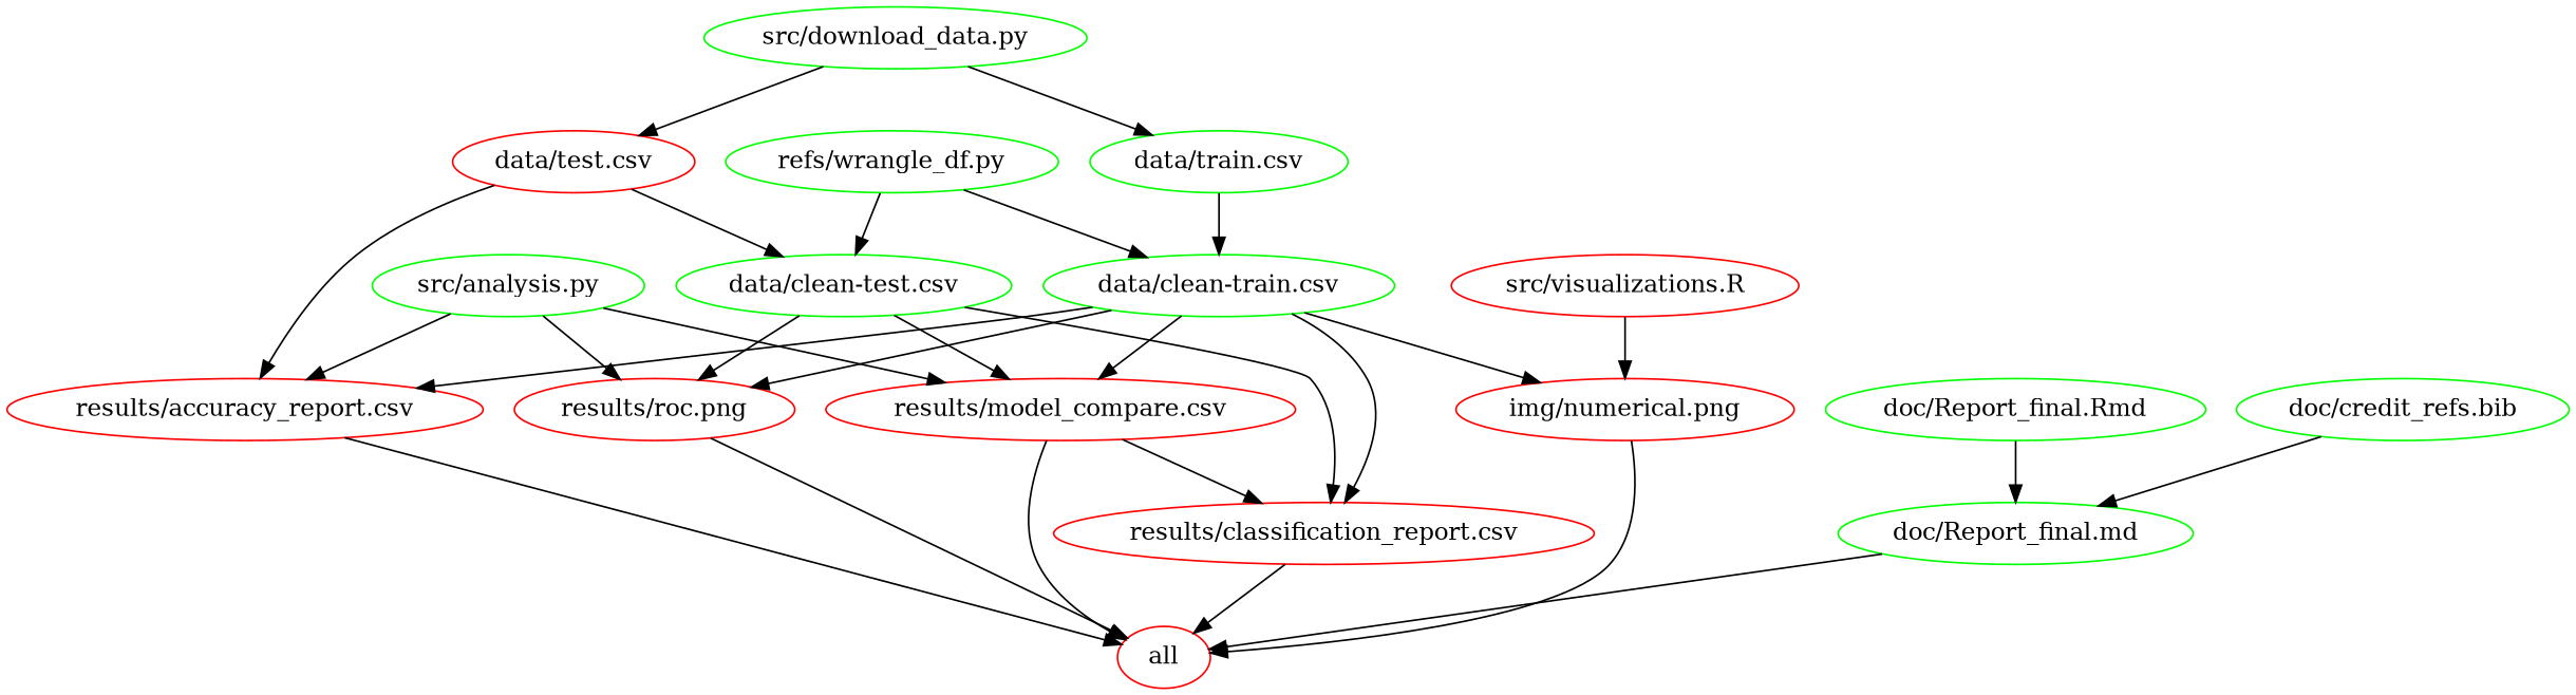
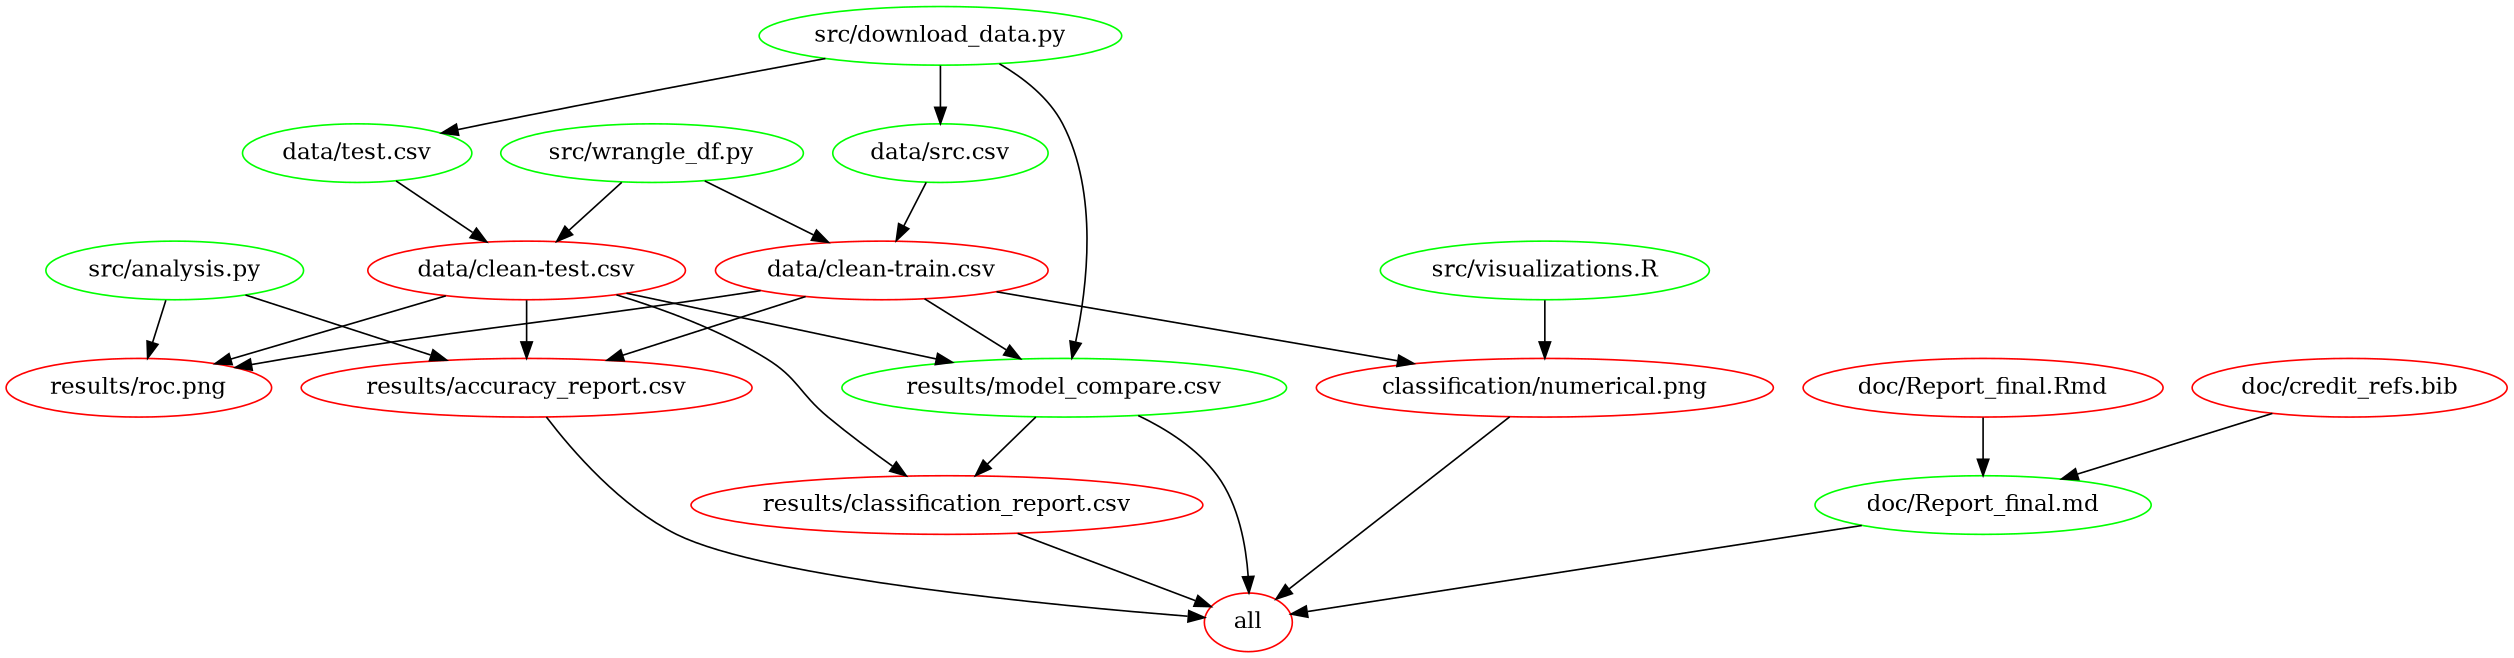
  digraph {
    node [color=green]
    n1 [color=red label=all]
-   n2 [label="data/clean-test.csv"]
+   n2 [color=red label="data/clean-test.csv"]
    n3 [color=red label="results/accuracy_report.csv"]
    n4 [color=red label="results/classification_report.csv"]
-   n5 [color=red label="results/model_compare.csv"]
+   n5 [label="results/model_compare.csv"]
    n6 [color=red label="results/roc.png"]
-   n7 [label="data/clean-train.csv"]
-   n8 [color=red label="img/numerical.png"]
-   n9 [color=red label="data/test.csv"]
-   n10 [label="data/train.csv"]
-   n11 [label="doc/Report_final.Rmd"]
+   n7 [color=red label="data/clean-train.csv"]
+   n8 [color=red label="classification/numerical.png"]
+   n9 [label="data/test.csv"]
+   n10 [label="data/src.csv"]
+   n11 [color=red label="doc/Report_final.Rmd"]
    n12 [label="doc/Report_final.md"]
-   n13 [label="doc/credit_refs.bib"]
+   n13 [color=red label="doc/credit_refs.bib"]
    n14 [label="src/analysis.py"]
    n15 [label="src/download_data.py"]
-   n16 [color=red label="src/visualizations.R"]
-   n17 [label="refs/wrangle_df.py"]
-   n9 -> n3
+   n16 [label="src/visualizations.R"]
+   n17 [label="src/wrangle_df.py"]
+   n2 -> n3
    n2 -> n4
    n2 -> n5
    n2 -> n6
    n3 -> n1
    n4 -> n1
    n5 -> n1
    n5 -> n4
-   n6 -> n1
    n7 -> n3
-   n7 -> n4
    n7 -> n5
    n7 -> n6
    n7 -> n8
    n8 -> n1
    n9 -> n2
    n10 -> n7
    n11 -> n12
    n12 -> n1
    n13 -> n12
    n14 -> n3
-   n14 -> n5
+   n15 -> n5
    n14 -> n6
    n15 -> n9
    n15 -> n10
    n16 -> n8
    n17 -> n2
    n17 -> n7
  }
